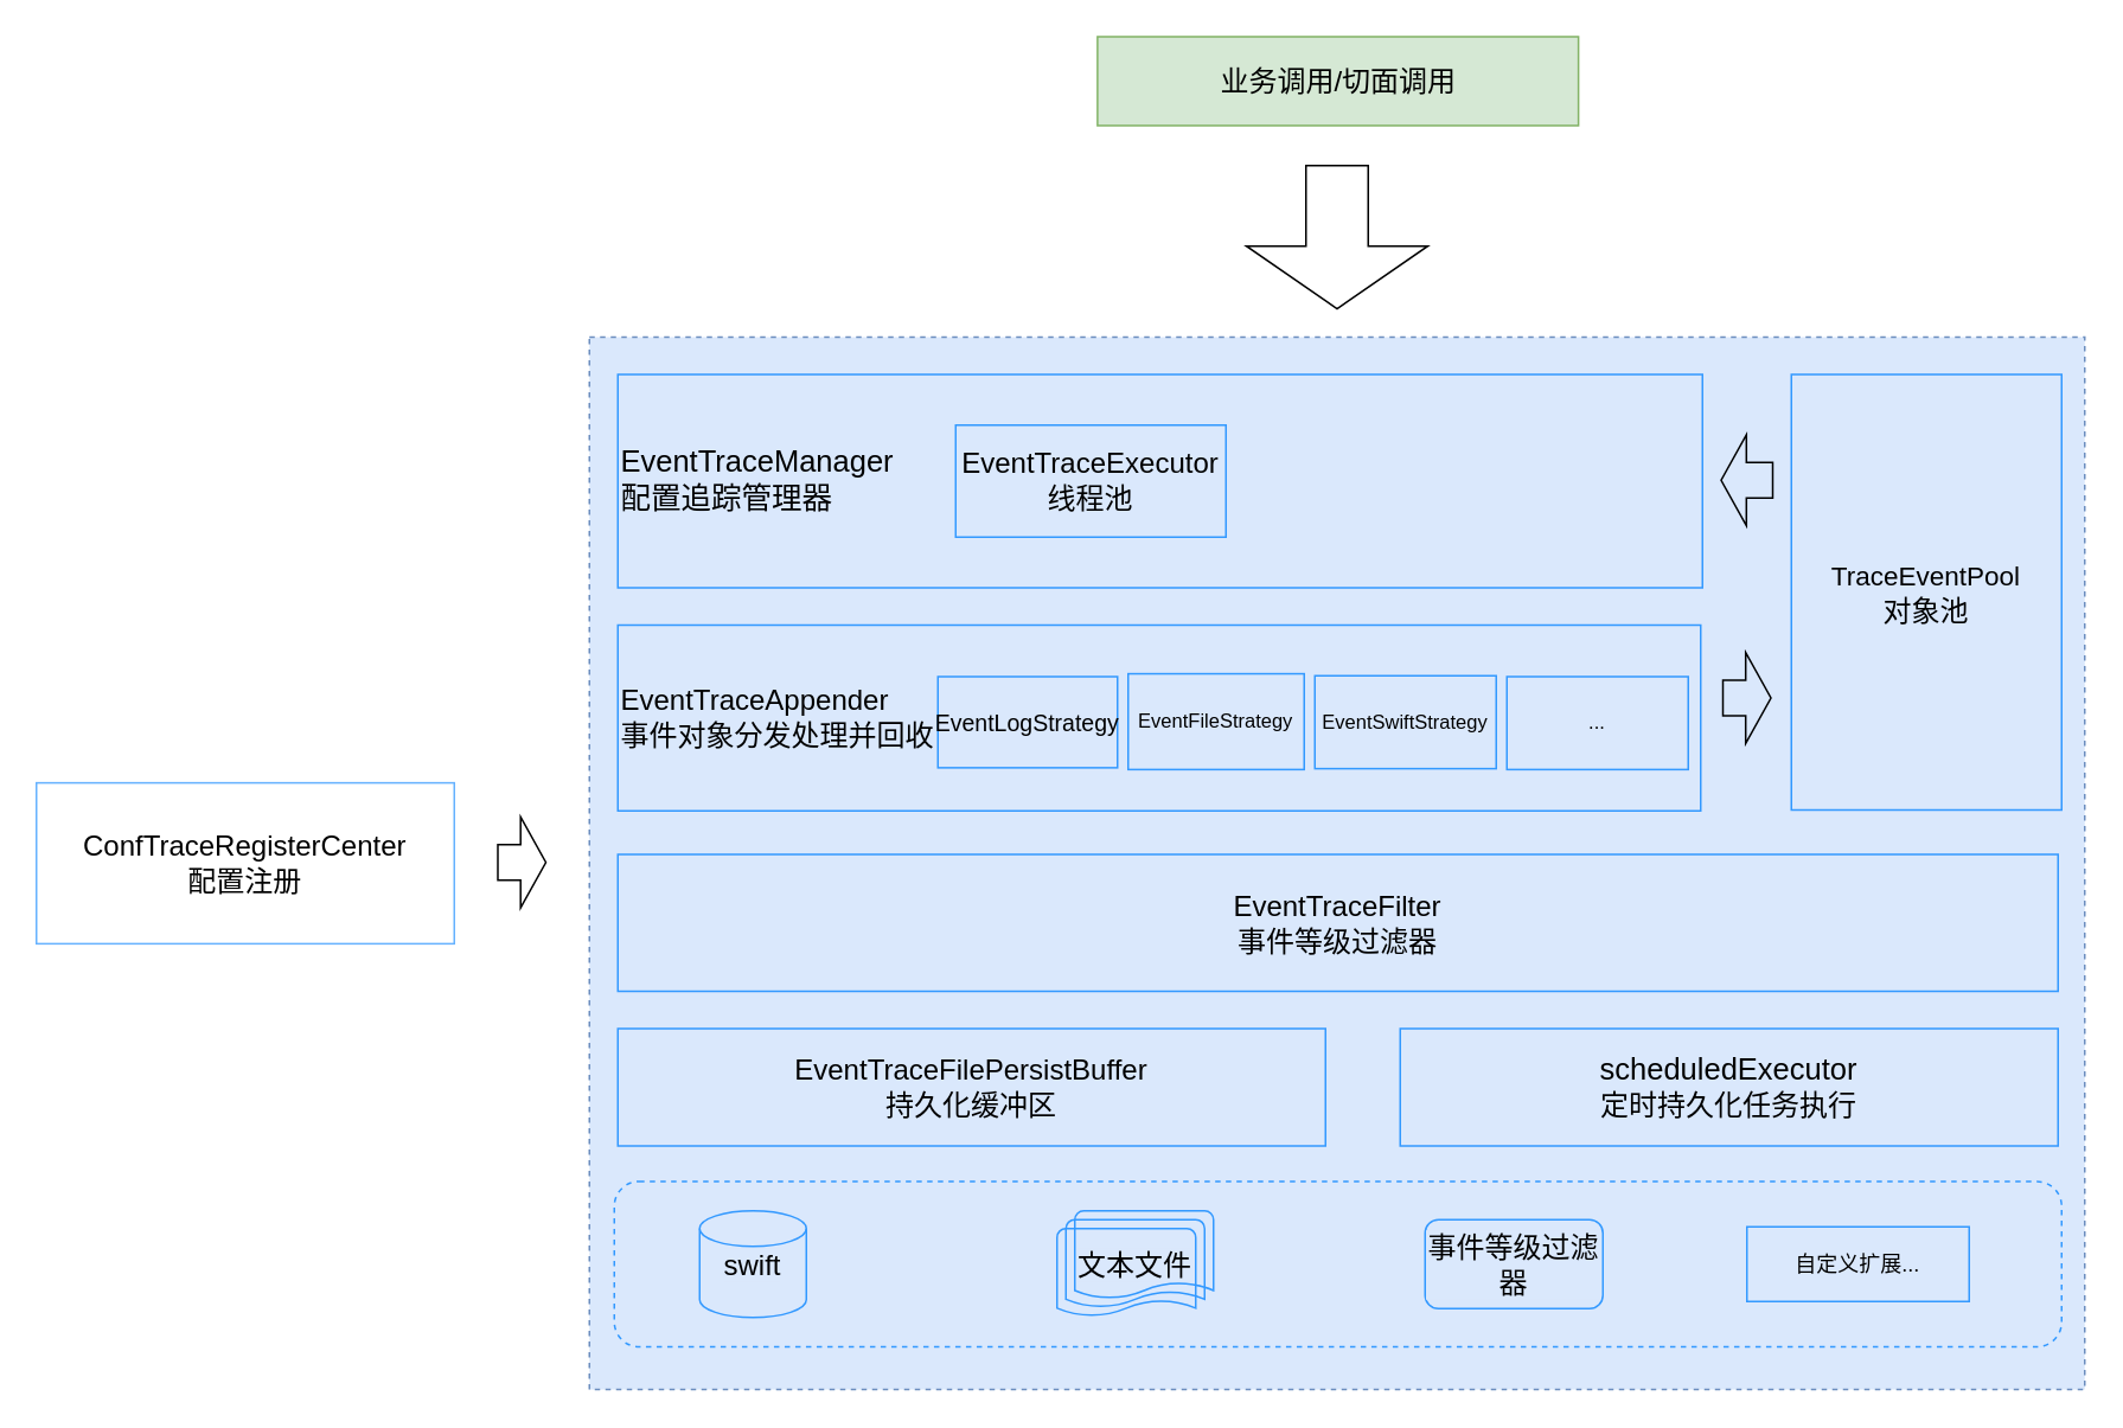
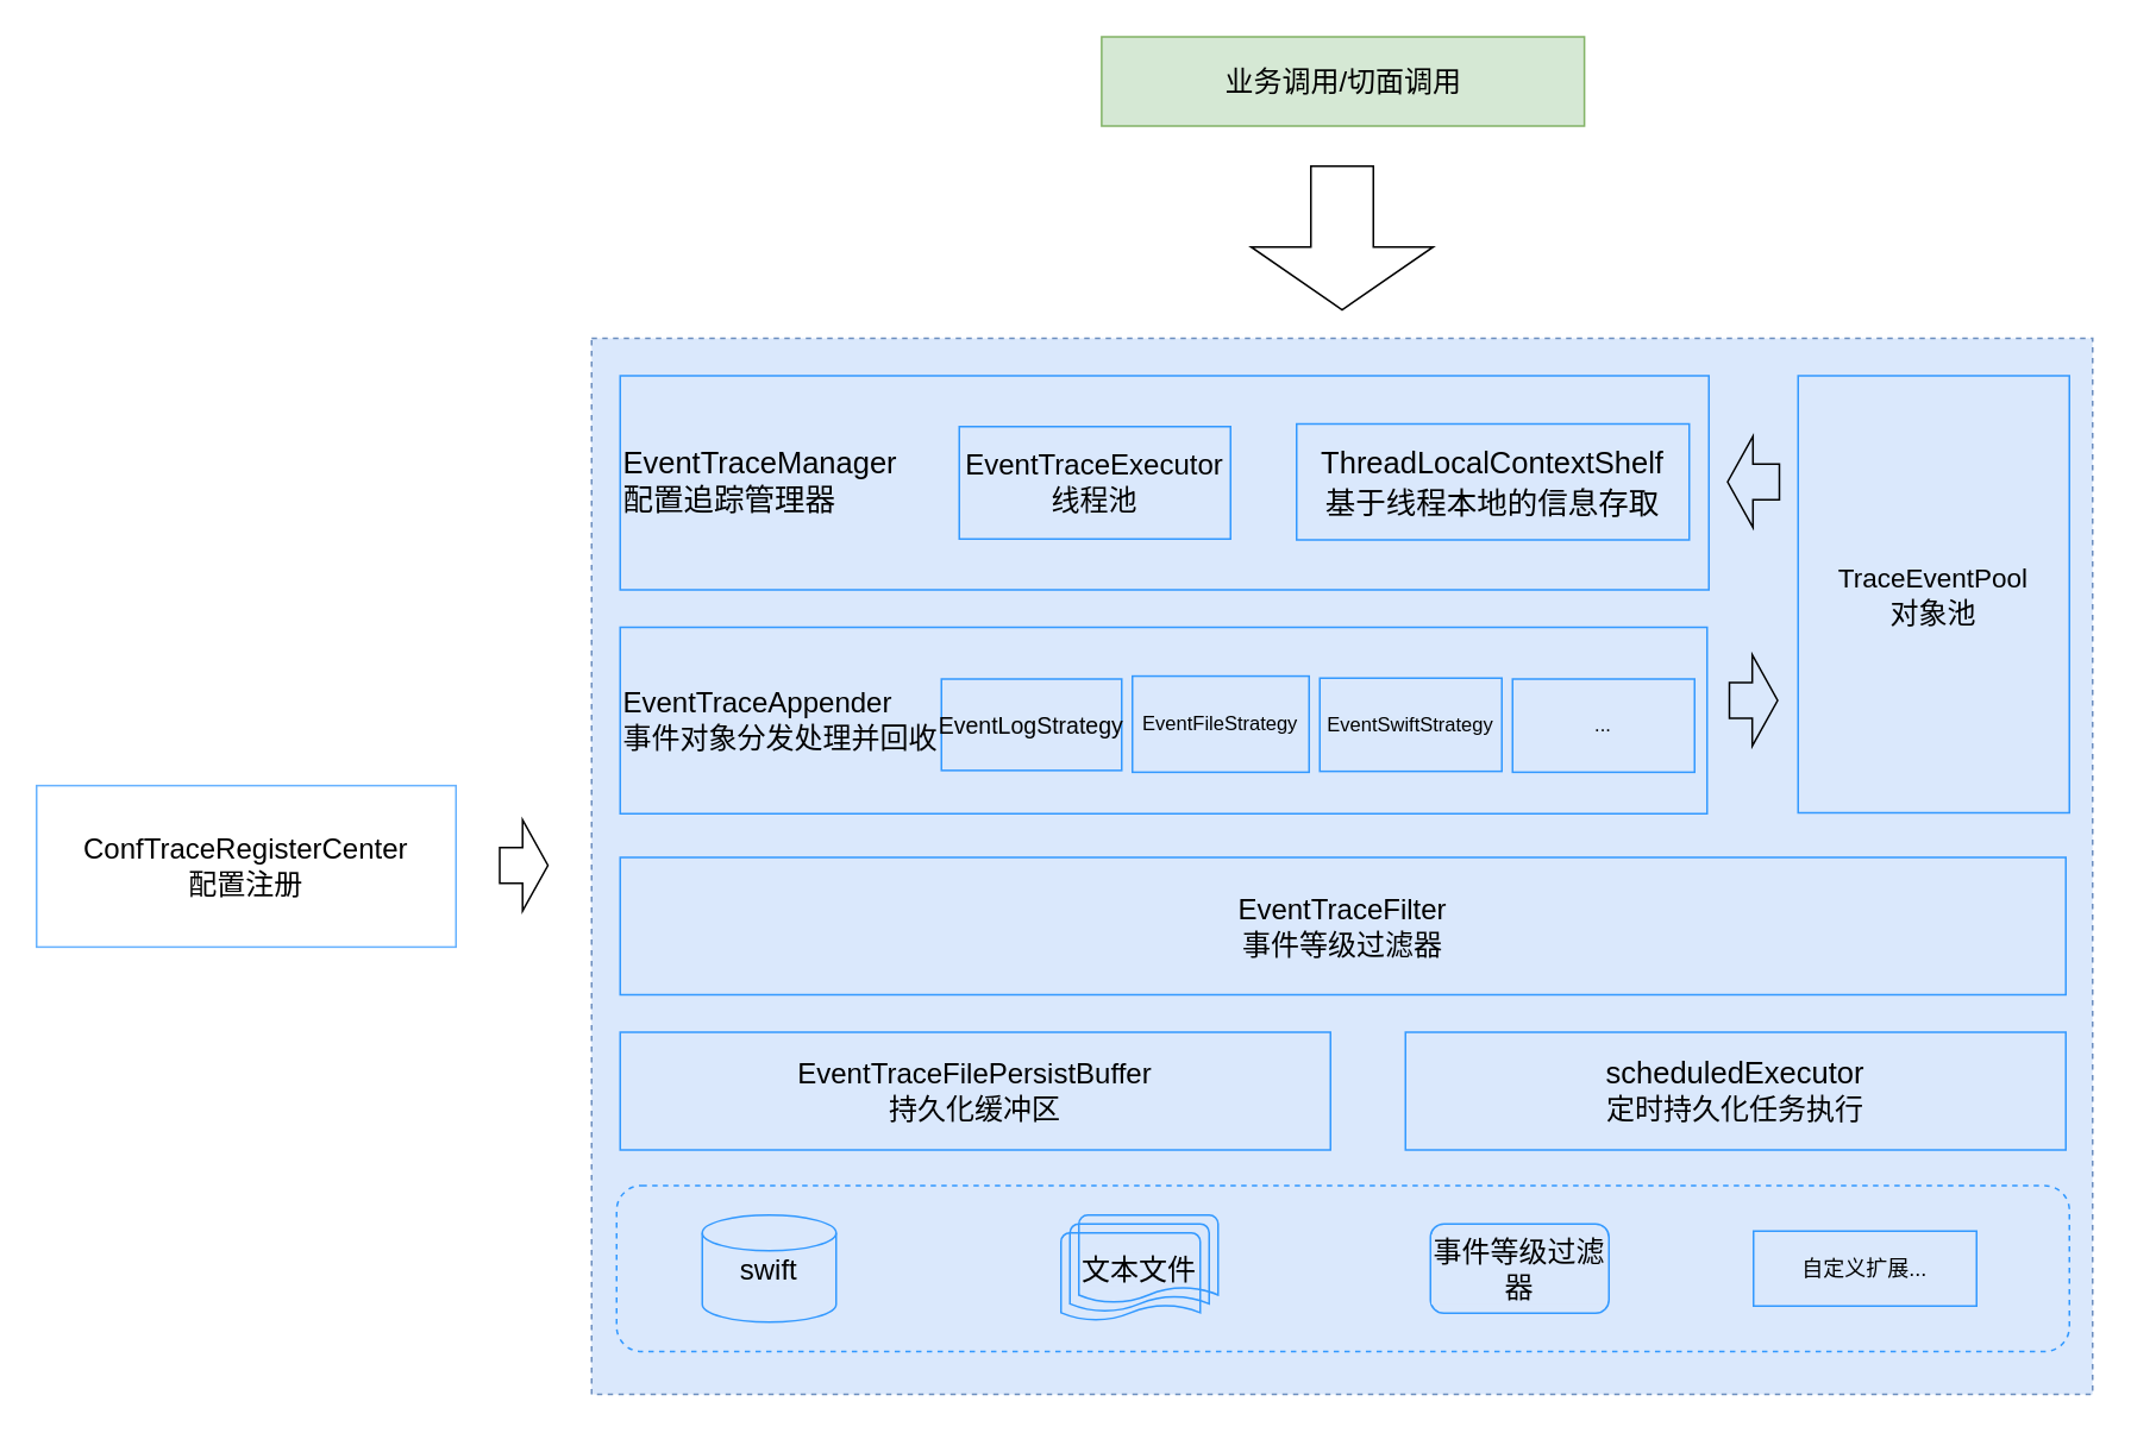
  <mxCell id="0" />
  <mxCell id="1" parent="0" />
  <mxCell id="2" value="" style="rounded=0;whiteSpace=wrap;html=1;fillColor=#dae8fc;strokeColor=#6c8ebf;dashed=1;" parent="1" vertex="1"><mxGeometry x="331" y="189" width="841" height="592" as="geometry" /></mxCell>
  <mxCell id="3" value="&lt;font style=&quot;font-size: 16px;&quot;&gt;业务调用/切面调用&lt;/font&gt;" style="text;strokeColor=#82b366;align=center;fillColor=#d5e8d4;html=1;verticalAlign=middle;whiteSpace=wrap;rounded=0;" parent="1" vertex="1"><mxGeometry x="616.75" y="20" width="270.5" height="50" as="geometry" /></mxCell>
  <mxCell id="4" value="&lt;font style=&quot;font-size: 16px;&quot;&gt;ConfTraceRegisterCenter&lt;br&gt;配置注册&lt;br&gt;&lt;/font&gt;" style="text;whiteSpace=wrap;html=1;strokeColor=#66B2FF;align=center;verticalAlign=middle;" parent="1" vertex="1"><mxGeometry x="20" y="439.75" width="235" height="90.5" as="geometry" /></mxCell>
  <mxCell id="5" value="&lt;div style=&quot;font-size: 17px;&quot;&gt;&lt;span style=&quot;background-color: initial;&quot;&gt;&lt;font style=&quot;font-size: 17px;&quot;&gt;EventTraceManager&lt;/font&gt;&lt;/span&gt;&lt;/div&gt;&lt;font style=&quot;font-size: 17px;&quot;&gt;&lt;div style=&quot;&quot;&gt;&lt;span style=&quot;background-color: initial;&quot;&gt;配置追踪管理器&lt;/span&gt;&lt;/div&gt;&lt;/font&gt;" style="text;whiteSpace=wrap;html=1;verticalAlign=middle;align=left;strokeColor=#3399FF;" parent="1" vertex="1"><mxGeometry x="347" y="210" width="610" height="120" as="geometry" /></mxCell>
+ <mxCell id="6" value="&lt;font style=&quot;font-size: 17px;&quot;&gt;ThreadLocalContextShelf&lt;br&gt;基于线程本地的信息存取&lt;/font&gt;" style="rounded=0;whiteSpace=wrap;html=1;strokeColor=#3399FF;fontSize=19;fillColor=none;" parent="1" vertex="1"><mxGeometry x="726" y="237" width="220" height="65" as="geometry" /></mxCell>
  <mxCell id="7" value="" style="shape=flexArrow;endArrow=classic;html=1;rounded=0;endWidth=66;endSize=11.4;width=35;" parent="1" edge="1"><mxGeometry width="50" height="50" relative="1" as="geometry"><mxPoint x="751.5" y="92" as="sourcePoint" /><mxPoint x="751.5" y="173.5" as="targetPoint" /></mxGeometry></mxCell>
  <mxCell id="8" value="&lt;span style=&quot;background-color: initial; font-size: 16px;&quot;&gt;EventTraceAppender&lt;br&gt;&lt;/span&gt;&lt;span style=&quot;background-color: initial; font-size: 16px;&quot;&gt;事件对象分发处理并回收&lt;/span&gt;&lt;span style=&quot;background-color: initial; font-size: 16px;&quot;&gt;&lt;br&gt;&lt;/span&gt;" style="text;whiteSpace=wrap;html=1;verticalAlign=middle;align=left;strokeColor=#3399FF;" parent="1" vertex="1"><mxGeometry x="347" y="351" width="609" height="104.5" as="geometry" /></mxCell>
  <mxCell id="9" value="&lt;font style=&quot;&quot;&gt;&lt;span style=&quot;font-size: 15px;&quot;&gt;TraceEventPool&lt;/span&gt;&lt;font style=&quot;font-size: 16px;&quot;&gt;&lt;br&gt;对象池&lt;/font&gt;&lt;br&gt;&lt;/font&gt;" style="text;whiteSpace=wrap;html=1;verticalAlign=middle;align=center;strokeColor=#3399FF;" parent="1" vertex="1"><mxGeometry x="1007" y="210" width="152" height="245" as="geometry" /></mxCell>
  <mxCell id="10" value="&lt;font style=&quot;font-size: 16px;&quot;&gt;&lt;font style=&quot;font-size: 16px;&quot;&gt;EventTraceExecutor&lt;br&gt;&lt;/font&gt;线程池&lt;br&gt;&lt;/font&gt;" style="text;whiteSpace=wrap;html=1;verticalAlign=middle;align=center;strokeColor=#3399FF;" parent="1" vertex="1"><mxGeometry x="537" y="238.5" width="152" height="63" as="geometry" /></mxCell>
  <mxCell id="11" value="&lt;font style=&quot;&quot;&gt;&lt;font style=&quot;font-size: 13px;&quot;&gt;EventLogStrategy&lt;/font&gt;&lt;br&gt;&lt;/font&gt;" style="text;whiteSpace=wrap;html=1;verticalAlign=middle;align=center;strokeColor=#3399FF;" parent="1" vertex="1"><mxGeometry x="527" y="380" width="101" height="51.25" as="geometry" /></mxCell>
  <mxCell id="12" value="&lt;font style=&quot;&quot;&gt;&lt;font style=&quot;font-size: 11px;&quot;&gt;EventFileStrategy&lt;/font&gt;&lt;br&gt;&lt;/font&gt;" style="text;whiteSpace=wrap;html=1;verticalAlign=middle;align=center;strokeColor=#3399FF;" parent="1" vertex="1"><mxGeometry x="634" y="378.38" width="99" height="53.87" as="geometry" /></mxCell>
  <mxCell id="13" value="&lt;div style=&quot;&quot;&gt;&lt;font style=&quot;font-size: 16px;&quot;&gt;EventTraceFilter&lt;/font&gt;&lt;br&gt;&lt;/div&gt;&lt;div style=&quot;&quot;&gt;&lt;font style=&quot;font-size: 16px;&quot;&gt;事件等级过滤器&lt;/font&gt;&lt;/div&gt;" style="text;whiteSpace=wrap;html=1;verticalAlign=middle;align=center;strokeColor=#3399FF;" parent="1" vertex="1"><mxGeometry x="347" y="480" width="810" height="77" as="geometry" /></mxCell>
  <mxCell id="14" value="&lt;div style=&quot;&quot;&gt;&lt;font style=&quot;font-size: 16px;&quot;&gt;EventTraceFilePersistBuffer&lt;/font&gt;&lt;br&gt;&lt;/div&gt;&lt;div style=&quot;&quot;&gt;&lt;font style=&quot;font-size: 16px;&quot;&gt;持久化缓冲区&lt;/font&gt;&lt;/div&gt;" style="text;whiteSpace=wrap;html=1;verticalAlign=middle;align=center;strokeColor=#3399FF;" parent="1" vertex="1"><mxGeometry x="347" y="578" width="398" height="66" as="geometry" /></mxCell>
  <mxCell id="15" value="" style="rounded=1;whiteSpace=wrap;html=1;labelBackgroundColor=#dae8fc;strokeColor=#3399FF;fontSize=16;fillColor=none;dashed=1;" parent="1" vertex="1"><mxGeometry x="345" y="664" width="814" height="93" as="geometry" /></mxCell>
- <mxCell id="16" value="swift" style="strokeWidth=1;html=1;shape=mxgraph.flowchart.database;whiteSpace=wrap;labelBackgroundColor=#dae8fc;strokeColor=#3399FF;fontSize=16;fillColor=none;align=center;verticalAlign=middle;" parent="1" vertex="1"><mxGeometry x="393" y="680.5" width="60" height="60" as="geometry" /></mxCell>
+ <mxCell id="16" value="swift" style="strokeWidth=1;html=1;shape=mxgraph.flowchart.database;whiteSpace=wrap;labelBackgroundColor=#dae8fc;strokeColor=#3399FF;fontSize=16;fillColor=none;align=center;verticalAlign=middle;" parent="1" vertex="1"><mxGeometry x="393" y="680.5" width="75" height="60" as="geometry" /></mxCell>
  <mxCell id="17" value="文本文件" style="strokeWidth=1;html=1;shape=mxgraph.flowchart.multi-document;whiteSpace=wrap;labelBackgroundColor=#dae8fc;strokeColor=#3399FF;fontSize=16;fillColor=none;" parent="1" vertex="1"><mxGeometry x="594" y="680.5" width="88" height="60" as="geometry" /></mxCell>
  <mxCell id="18" value="事件等级过滤器" style="rounded=1;whiteSpace=wrap;html=1;labelBackgroundColor=#dae8fc;strokeColor=#3399FF;strokeWidth=1;fontSize=16;fillColor=none;" parent="1" vertex="1"><mxGeometry x="801" y="685.5" width="100" height="50" as="geometry" /></mxCell>
  <mxCell id="19" value="" style="shape=flexArrow;endArrow=classic;html=1;rounded=0;endWidth=30;endSize=4.4;width=20;" parent="1" edge="1"><mxGeometry width="50" height="50" relative="1" as="geometry"><mxPoint x="279" y="484.5" as="sourcePoint" /><mxPoint x="307" y="484.5" as="targetPoint" /></mxGeometry></mxCell>
  <mxCell id="20" value="" style="shape=flexArrow;endArrow=classic;html=1;rounded=0;endWidth=30;endSize=4.4;width=20;" edge="1" parent="1"><mxGeometry width="50" height="50" relative="1" as="geometry"><mxPoint x="968" y="392" as="sourcePoint" /><mxPoint x="996" y="392" as="targetPoint" /></mxGeometry></mxCell>
  <mxCell id="21" value="" style="shape=flexArrow;endArrow=classic;html=1;rounded=0;endWidth=30;endSize=4.4;width=20;" edge="1" parent="1"><mxGeometry width="50" height="50" relative="1" as="geometry"><mxPoint x="997" y="269.5" as="sourcePoint" /><mxPoint x="967" y="269.5" as="targetPoint" /></mxGeometry></mxCell>
  <mxCell id="22" value="&lt;font style=&quot;&quot;&gt;&lt;font style=&quot;font-size: 11px;&quot;&gt;EventSwiftStrategy&lt;/font&gt;&lt;br&gt;&lt;/font&gt;" style="text;whiteSpace=wrap;html=1;verticalAlign=middle;align=center;strokeColor=#3399FF;" vertex="1" parent="1"><mxGeometry x="739" y="379.5" width="102" height="52.25" as="geometry" /></mxCell>
  <mxCell id="23" value="自定义扩展..." style="text;html=1;align=center;verticalAlign=middle;whiteSpace=wrap;rounded=0;strokeColor=#3399ff;" vertex="1" parent="1"><mxGeometry x="982" y="689.5" width="125" height="42" as="geometry" /></mxCell>
  <mxCell id="24" value="&lt;font style=&quot;&quot;&gt;&lt;font style=&quot;font-size: 11px;&quot;&gt;...&lt;/font&gt;&lt;br&gt;&lt;/font&gt;" style="text;whiteSpace=wrap;html=1;verticalAlign=middle;align=center;strokeColor=#3399FF;" vertex="1" parent="1"><mxGeometry x="847" y="380" width="102" height="52.25" as="geometry" /></mxCell>
  <mxCell id="25" value="&lt;div style=&quot;&quot;&gt;&lt;font style=&quot;font-size: 17px;&quot;&gt;scheduledExecutor&lt;/font&gt;&lt;/div&gt;&lt;div style=&quot;&quot;&gt;&lt;span style=&quot;font-size: 16px;&quot;&gt;定时持久化任务执行&lt;/span&gt;&lt;/div&gt;" style="text;whiteSpace=wrap;html=1;verticalAlign=middle;align=center;strokeColor=#3399FF;" vertex="1" parent="1"><mxGeometry x="787" y="578" width="370" height="66" as="geometry" /></mxCell>
